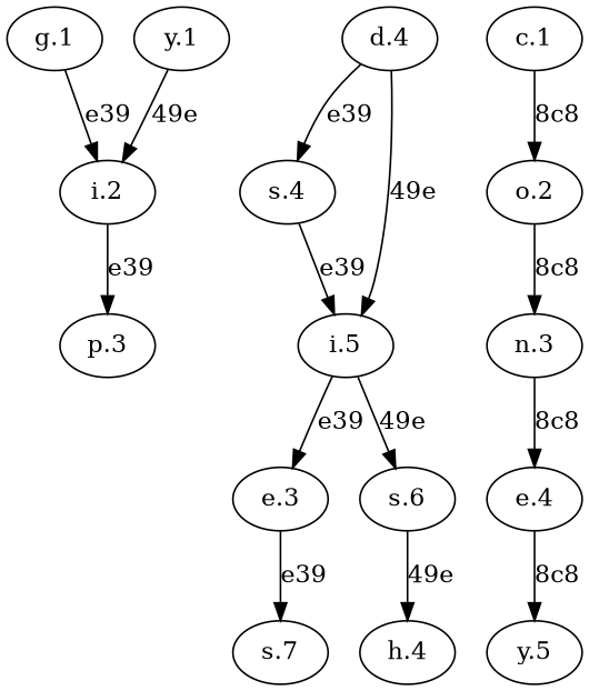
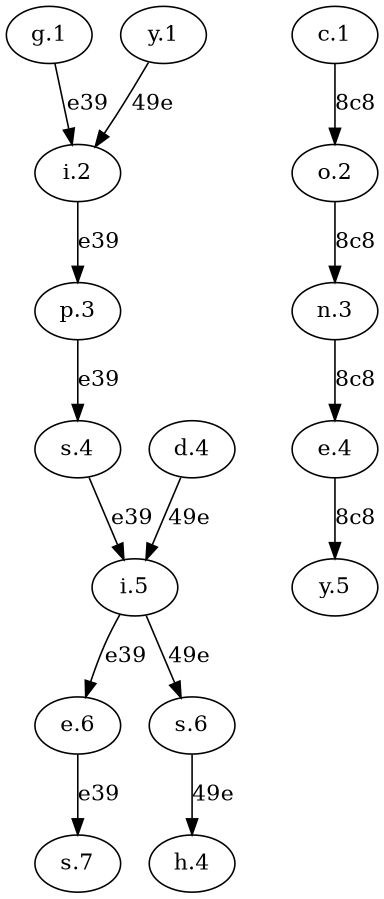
  digraph {
    fontname="DejaVu Serif"
    node [fontname="DejaVu Serif"]
    edge [fontname="DejaVu Serif"]
    "g.1"
    "i.2"
    "p.3"
    "s.4"
    "y.1"
    "c.1"
    "o.2"
    "n.3"
    "e.4"
    "i.5"
    "d.4"
    "y.5"
-   "e.6" [label="e.3"]
+   "e.6"
    "s.6"
    "s.7"
    n16 [label="h.4"]
    "g.1" -> "i.2" [label=e39]
    "i.2" -> "p.3" [label=e39]
-   "d.4" -> "s.4" [label=e39]
+   "p.3" -> "s.4" [label=e39]
    "s.4" -> "i.5" [label=e39]
    "y.1" -> "i.2" [label="49e"]
    "c.1" -> "o.2" [label="8c8"]
    "o.2" -> "n.3" [label="8c8"]
    "n.3" -> "e.4" [label="8c8"]
    "e.4" -> "y.5" [label="8c8"]
    "i.5" -> "e.6" [label=e39]
    "i.5" -> "s.6" [label="49e"]
    "d.4" -> "i.5" [label="49e"]
    "e.6" -> "s.7" [label=e39]
    "s.6" -> n16 [label="49e"]
  }
